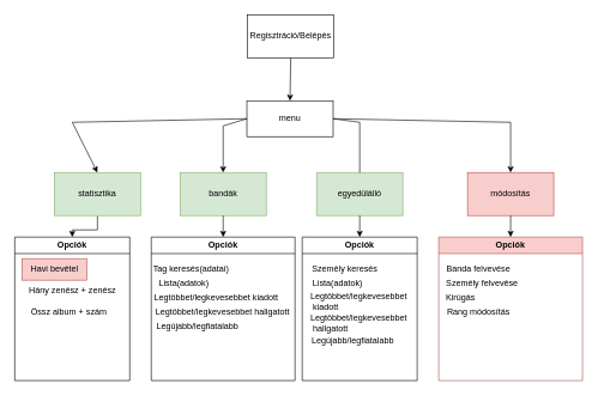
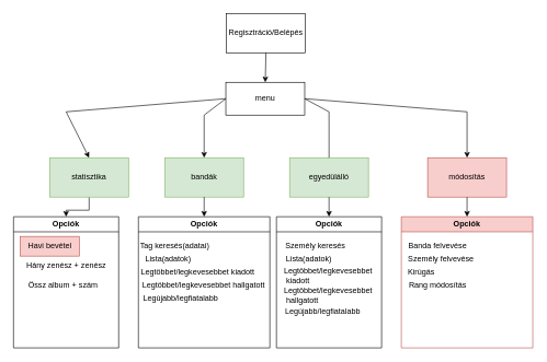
  <mxCell id="0" />
  <mxCell id="1" parent="0" />
- <mxCell id="2" value="menu" style="rounded=0;whiteSpace=wrap;html=1;" vertex="1" parent="1"><mxGeometry x="343" y="140" width="120" height="50" as="geometry" /></mxCell>
+ <mxCell id="2" value="menu" style="rounded=0;whiteSpace=wrap;html=1;" vertex="1" parent="1"><mxGeometry x="343" y="125" width="120" height="50" as="geometry" /></mxCell>
  <mxCell id="3" style="edgeStyle=orthogonalEdgeStyle;rounded=0;orthogonalLoop=1;jettySize=auto;html=1;entryX=0.5;entryY=0;entryDx=0;entryDy=0;" edge="1" parent="1" source="4" target="14"><mxGeometry relative="1" as="geometry" /></mxCell>
  <mxCell id="4" value="statisztika" style="rounded=0;whiteSpace=wrap;html=1;fillColor=#d5e8d4;strokeColor=#82b366;" vertex="1" parent="1"><mxGeometry x="75" y="240" width="120" height="60" as="geometry" /></mxCell>
  <mxCell id="5" value="bandák" style="rounded=0;whiteSpace=wrap;html=1;fillColor=#d5e8d4;strokeColor=#82b366;" vertex="1" parent="1"><mxGeometry x="250" y="240" width="120" height="60" as="geometry" /></mxCell>
  <mxCell id="6" value="egyedülálló" style="rounded=0;whiteSpace=wrap;html=1;fillColor=#d5e8d4;strokeColor=#82b366;" vertex="1" parent="1"><mxGeometry x="440" y="240" width="120" height="60" as="geometry" /></mxCell>
  <mxCell id="7" value="módosítás" style="rounded=0;whiteSpace=wrap;html=1;fillColor=#f8cecc;strokeColor=#b85450;" vertex="1" parent="1"><mxGeometry x="650" y="240" width="120" height="60" as="geometry" /></mxCell>
  <mxCell id="8" value="" style="endArrow=classic;html=1;rounded=0;exitX=0;exitY=0.5;exitDx=0;exitDy=0;entryX=0.5;entryY=0;entryDx=0;entryDy=0;" edge="1" parent="1" source="2" target="4"><mxGeometry width="50" height="50" relative="1" as="geometry"><mxPoint x="380" y="350" as="sourcePoint" /><mxPoint x="430" y="300" as="targetPoint" /><Array as="points"><mxPoint x="100" y="170" /></Array></mxGeometry></mxCell>
  <mxCell id="9" value="" style="endArrow=classic;html=1;rounded=0;exitX=0;exitY=0.5;exitDx=0;exitDy=0;entryX=0.5;entryY=0;entryDx=0;entryDy=0;" edge="1" parent="1" source="2" target="5"><mxGeometry width="50" height="50" relative="1" as="geometry"><mxPoint x="380" y="350" as="sourcePoint" /><mxPoint x="430" y="300" as="targetPoint" /><Array as="points"><mxPoint x="310" y="175" /></Array></mxGeometry></mxCell>
  <mxCell id="10" value="" style="endArrow=none;html=1;rounded=0;exitX=1;exitY=0.5;exitDx=0;exitDy=0;entryX=0.5;entryY=0;entryDx=0;entryDy=0;" edge="1" parent="1" source="2" target="6"><mxGeometry width="50" height="50" relative="1" as="geometry"><mxPoint x="380" y="350" as="sourcePoint" /><mxPoint x="430" y="300" as="targetPoint" /><Array as="points"><mxPoint x="500" y="170" /></Array></mxGeometry></mxCell>
  <mxCell id="11" value="" style="endArrow=classic;html=1;rounded=0;exitX=1;exitY=0.5;exitDx=0;exitDy=0;entryX=0.5;entryY=0;entryDx=0;entryDy=0;" edge="1" parent="1" source="2" target="7"><mxGeometry width="50" height="50" relative="1" as="geometry"><mxPoint x="380" y="350" as="sourcePoint" /><mxPoint x="430" y="300" as="targetPoint" /><Array as="points"><mxPoint x="710" y="170" /></Array></mxGeometry></mxCell>
  <mxCell id="12" value="Regisztráció/Belépés" style="rounded=0;whiteSpace=wrap;html=1;" vertex="1" parent="1"><mxGeometry x="344" y="20" width="120" height="60" as="geometry" /></mxCell>
  <mxCell id="13" value="" style="endArrow=classic;html=1;rounded=0;exitX=0.5;exitY=1;exitDx=0;exitDy=0;entryX=0.5;entryY=0;entryDx=0;entryDy=0;" edge="1" parent="1" source="12" target="2"><mxGeometry width="50" height="50" relative="1" as="geometry"><mxPoint x="380" y="290" as="sourcePoint" /><mxPoint x="430" y="240" as="targetPoint" /></mxGeometry></mxCell>
  <mxCell id="14" value="Opciók" style="swimlane;whiteSpace=wrap;html=1;" vertex="1" parent="1"><mxGeometry x="20" y="330" width="160" height="200" as="geometry" /></mxCell>
  <mxCell id="15" value="Havi bevétel" style="text;html=1;align=center;verticalAlign=middle;resizable=0;points=[];autosize=1;strokeColor=#b85450;fillColor=#f8cecc;" vertex="1" parent="14"><mxGeometry x="10" y="30" width="90" height="30" as="geometry" /></mxCell>
  <mxCell id="16" value="Hány zenész + zenész" style="text;html=1;align=center;verticalAlign=middle;resizable=0;points=[];autosize=1;strokeColor=none;fillColor=none;" vertex="1" parent="14"><mxGeometry x="10" y="60" width="140" height="30" as="geometry" /></mxCell>
  <mxCell id="17" value="Össz album + szám" style="text;html=1;align=center;verticalAlign=middle;resizable=0;points=[];autosize=1;strokeColor=none;fillColor=none;" vertex="1" parent="14"><mxGeometry x="10" y="90" width="130" height="30" as="geometry" /></mxCell>
  <mxCell id="18" value="Opciók" style="swimlane;whiteSpace=wrap;html=1;" vertex="1" parent="1"><mxGeometry x="210" y="330" width="200" height="200" as="geometry" /></mxCell>
  <mxCell id="19" value="Tag keresés(adatai)" style="text;html=1;align=center;verticalAlign=middle;resizable=0;points=[];autosize=1;strokeColor=none;fillColor=none;" vertex="1" parent="18"><mxGeometry x="-10" y="30" width="130" height="30" as="geometry" /></mxCell>
  <mxCell id="20" value="Lista(adatok)" style="text;html=1;align=center;verticalAlign=middle;resizable=0;points=[];autosize=1;strokeColor=none;fillColor=none;" vertex="1" parent="18"><mxGeometry y="50" width="90" height="30" as="geometry" /></mxCell>
  <mxCell id="21" value="Legtöbbet/legkevesebbet kiadott" style="text;html=1;align=center;verticalAlign=middle;resizable=0;points=[];autosize=1;strokeColor=none;fillColor=none;" vertex="1" parent="18"><mxGeometry x="-10" y="70" width="200" height="30" as="geometry" /></mxCell>
  <mxCell id="22" value="Legtöbbet/legkevesebbet hallgatott" style="text;html=1;align=center;verticalAlign=middle;resizable=0;points=[];autosize=1;strokeColor=none;fillColor=none;" vertex="1" parent="18"><mxGeometry x="-6" y="90" width="210" height="30" as="geometry" /></mxCell>
  <mxCell id="23" value="Legújabb/legfiatalabb" style="text;html=1;align=center;verticalAlign=middle;resizable=0;points=[];autosize=1;strokeColor=none;fillColor=none;" vertex="1" parent="18"><mxGeometry x="-6" y="110" width="140" height="30" as="geometry" /></mxCell>
  <mxCell id="24" value="" style="endArrow=classic;html=1;rounded=0;exitX=0.5;exitY=1;exitDx=0;exitDy=0;entryX=0.5;entryY=0;entryDx=0;entryDy=0;" edge="1" parent="1" source="5" target="18"><mxGeometry width="50" height="50" relative="1" as="geometry"><mxPoint x="380" y="350" as="sourcePoint" /><mxPoint x="430" y="300" as="targetPoint" /></mxGeometry></mxCell>
  <mxCell id="25" value="Opciók" style="swimlane;whiteSpace=wrap;html=1;" vertex="1" parent="1"><mxGeometry x="420" y="330" width="160" height="200" as="geometry" /></mxCell>
  <mxCell id="26" value="Személy keresés" style="text;html=1;align=center;verticalAlign=middle;resizable=0;points=[];autosize=1;strokeColor=none;fillColor=none;" vertex="1" parent="25"><mxGeometry x="4" y="30" width="110" height="30" as="geometry" /></mxCell>
  <mxCell id="27" value="Lista(adatok)" style="text;html=1;align=center;verticalAlign=middle;resizable=0;points=[];autosize=1;strokeColor=none;fillColor=none;" vertex="1" parent="25"><mxGeometry x="4" y="50" width="90" height="30" as="geometry" /></mxCell>
  <mxCell id="28" value="Legtöbbet/legkevesebbet&lt;div&gt;&amp;nbsp;kiadott&lt;/div&gt;" style="text;html=1;align=left;verticalAlign=middle;resizable=0;points=[];autosize=1;strokeColor=none;fillColor=none;" vertex="1" parent="25"><mxGeometry x="10" y="70" width="160" height="40" as="geometry" /></mxCell>
  <mxCell id="29" value="Legtöbbet/legkevesebbet&lt;div&gt;&amp;nbsp;hallgatott&lt;/div&gt;" style="text;html=1;align=left;verticalAlign=middle;resizable=0;points=[];autosize=1;strokeColor=none;fillColor=none;" vertex="1" parent="25"><mxGeometry x="10" y="100" width="160" height="40" as="geometry" /></mxCell>
  <mxCell id="30" value="Legújabb/legfiatalabb" style="text;html=1;align=center;verticalAlign=middle;resizable=0;points=[];autosize=1;strokeColor=none;fillColor=none;" vertex="1" parent="25"><mxGeometry y="130" width="140" height="30" as="geometry" /></mxCell>
  <mxCell id="31" value="" style="endArrow=classic;html=1;rounded=0;exitX=0.5;exitY=1;exitDx=0;exitDy=0;entryX=0.5;entryY=0;entryDx=0;entryDy=0;" edge="1" parent="1" source="6" target="25"><mxGeometry width="50" height="50" relative="1" as="geometry"><mxPoint x="380" y="350" as="sourcePoint" /><mxPoint x="430" y="300" as="targetPoint" /></mxGeometry></mxCell>
  <mxCell id="32" value="Opciók" style="swimlane;whiteSpace=wrap;html=1;fillColor=#f8cecc;strokeColor=#b85450;" vertex="1" parent="1"><mxGeometry x="610" y="330" width="200" height="200" as="geometry" /></mxCell>
  <mxCell id="33" value="Banda felvevése" style="text;html=1;align=center;verticalAlign=middle;resizable=0;points=[];autosize=1;strokeColor=none;fillColor=none;" vertex="1" parent="32"><mxGeometry y="30" width="110" height="30" as="geometry" /></mxCell>
  <mxCell id="34" value="Személy felvevése" style="text;html=1;align=center;verticalAlign=middle;resizable=0;points=[];autosize=1;strokeColor=none;fillColor=none;" vertex="1" parent="32"><mxGeometry y="50" width="120" height="30" as="geometry" /></mxCell>
  <mxCell id="35" value="Kirúgás" style="text;html=1;align=center;verticalAlign=middle;resizable=0;points=[];autosize=1;strokeColor=none;fillColor=none;" vertex="1" parent="32"><mxGeometry y="70" width="60" height="30" as="geometry" /></mxCell>
  <mxCell id="36" value="Rang módosítás" style="text;html=1;align=center;verticalAlign=middle;resizable=0;points=[];autosize=1;strokeColor=none;fillColor=none;" vertex="1" parent="32"><mxGeometry y="90" width="110" height="30" as="geometry" /></mxCell>
  <mxCell id="37" value="" style="endArrow=classic;html=1;rounded=0;exitX=0.5;exitY=1;exitDx=0;exitDy=0;entryX=0.5;entryY=0;entryDx=0;entryDy=0;" edge="1" parent="1" source="7" target="32"><mxGeometry width="50" height="50" relative="1" as="geometry"><mxPoint x="380" y="350" as="sourcePoint" /><mxPoint x="430" y="300" as="targetPoint" /></mxGeometry></mxCell>
